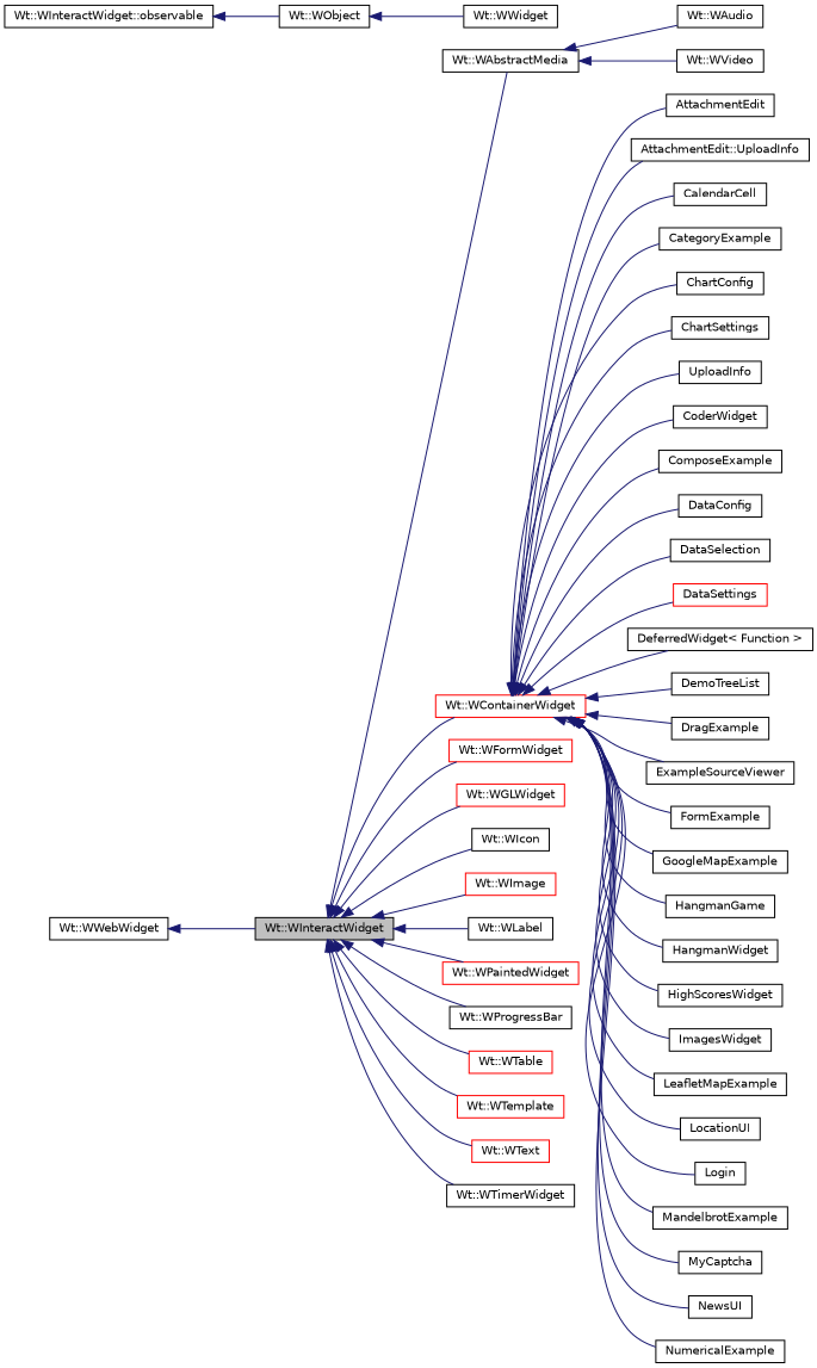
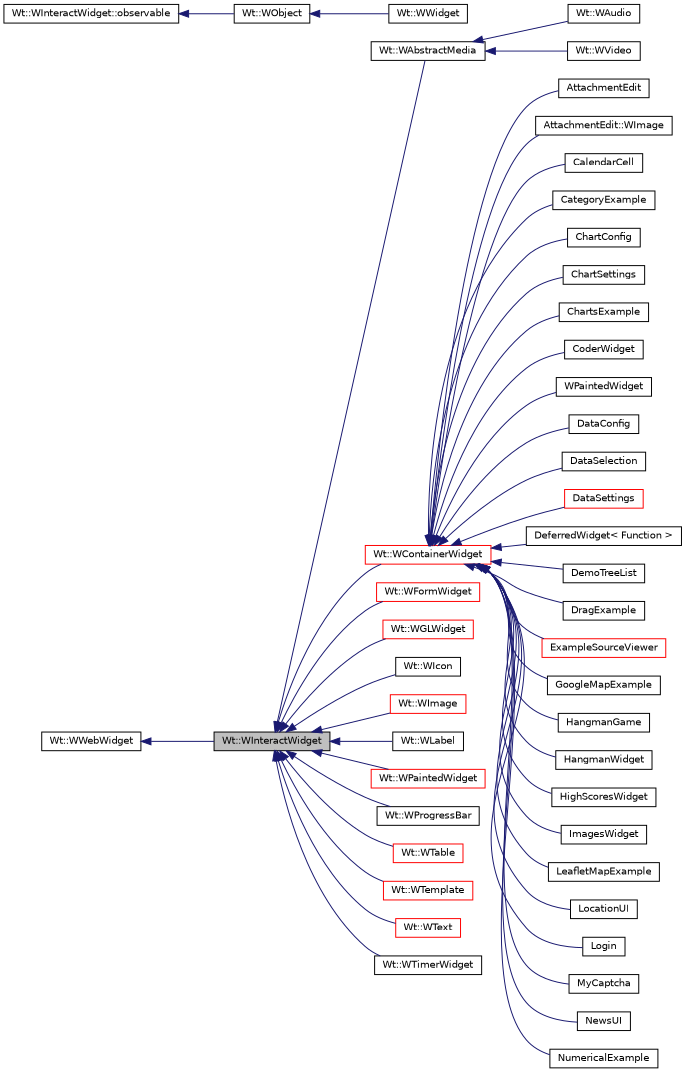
  digraph {
    rankdir=LR
    node [color=black fillcolor=white fontname=Helvetica fontsize=10 shape=record style=filled]
    edge [color=midnightblue dir=back fontname=Helvetica fontsize=10 labelfontname=Helvetica labelfontsize=10 style=solid]
    n1 [fillcolor=grey75 fontcolor=black height=0.2 label="Wt::WInteractWidget" width=0.4]
    n2 [height=0.2 label="Wt::WAbstractMedia" width=0.4]
    n3 [color=red height=0.2 label="Wt::WContainerWidget" width=0.4]
    n4 [color=red height=0.2 label="Wt::WFormWidget" width=0.4]
    n5 [color=red height=0.2 label="Wt::WGLWidget" width=0.4]
    n6 [height=0.2 label="Wt::WIcon" width=0.4]
    n7 [color=red height=0.2 label="Wt::WImage" width=0.4]
    n8 [height=0.2 label="Wt::WLabel" width=0.4]
    n9 [color=red height=0.2 label="Wt::WPaintedWidget" width=0.4]
    n10 [height=0.2 label="Wt::WProgressBar" width=0.4]
    n11 [color=red height=0.2 label="Wt::WTable" width=0.4]
    n12 [color=red height=0.2 label="Wt::WTemplate" width=0.4]
    n13 [color=red height=0.2 label="Wt::WText" width=0.4]
    n14 [height=0.2 label="Wt::WTimerWidget" width=0.4]
    n15 [height=0.2 label="Wt::WAudio" width=0.4]
    n16 [height=0.2 label="Wt::WVideo" width=0.4]
    n17 [height=0.2 label=AttachmentEdit width=0.4]
-   n18 [height=0.2 label="AttachmentEdit::UploadInfo" width=0.4]
+   n18 [height=0.2 label="AttachmentEdit::WImage" width=0.4]
    n19 [height=0.2 label=CalendarCell width=0.4]
    n20 [height=0.2 label=CategoryExample width=0.4]
    n21 [height=0.2 label=ChartConfig width=0.4]
    n22 [height=0.2 label=ChartSettings width=0.4]
-   n23 [height=0.2 label=UploadInfo width=0.4]
+   n23 [height=0.2 label=ChartsExample width=0.4]
    n24 [height=0.2 label=CoderWidget width=0.4]
-   n25 [height=0.2 label=ComposeExample width=0.4]
+   n25 [height=0.2 label=WPaintedWidget width=0.4]
    n26 [height=0.2 label=DataConfig width=0.4]
    n27 [height=0.2 label=DataSelection width=0.4]
    n28 [color=red height=0.2 label=DataSettings width=0.4]
    n29 [height=0.2 label="DeferredWidget\< Function \>" width=0.4]
    n30 [height=0.2 label=DemoTreeList width=0.4]
    n31 [height=0.2 label=DragExample width=0.4]
-   n32 [height=0.2 label=ExampleSourceViewer width=0.4]
-   n33 [height=0.2 label=FormExample width=0.4]
+   n32 [color=red height=0.2 label=ExampleSourceViewer width=0.4]
    n34 [height=0.2 label=GoogleMapExample width=0.4]
    n35 [height=0.2 label=HangmanGame width=0.4]
    n36 [height=0.2 label=HangmanWidget width=0.4]
    n37 [height=0.2 label=HighScoresWidget width=0.4]
    n38 [height=0.2 label=ImagesWidget width=0.4]
    n39 [height=0.2 label=LeafletMapExample width=0.4]
    n40 [height=0.2 label=LocationUI width=0.4]
    n41 [height=0.2 label=Login width=0.4]
-   n42 [height=0.2 label=MandelbrotExample width=0.4]
    n43 [height=0.2 label=MyCaptcha width=0.4]
    n44 [height=0.2 label=NewsUI width=0.4]
    n45 [height=0.2 label=NumericalExample width=0.4]
    n46 [height=0.2 label="Wt::WWebWidget" width=0.4]
    n47 [height=0.2 label="Wt::WWidget" width=0.4]
    n48 [height=0.2 label="Wt::WObject" width=0.4]
    n49 [height=0.2 label="Wt::WInteractWidget::observable" width=0.4]
    n1 -> n2
    n1 -> n3
    n1 -> n4
    n1 -> n5
    n1 -> n6
    n1 -> n7
    n1 -> n8
    n1 -> n9
    n1 -> n10
    n1 -> n11
    n1 -> n12
    n1 -> n13
    n1 -> n14
    n2 -> n15
    n2 -> n16
    n3 -> n17
    n3 -> n18
    n3 -> n19
    n3 -> n20
    n3 -> n21
    n3 -> n22
    n3 -> n23
    n3 -> n24
    n3 -> n25
    n3 -> n26
    n3 -> n27
    n3 -> n28
    n3 -> n29
    n3 -> n30
    n3 -> n31
    n3 -> n32
-   n3 -> n33
    n3 -> n34
    n3 -> n35
    n3 -> n36
    n3 -> n37
    n3 -> n38
    n3 -> n39
    n3 -> n40
    n3 -> n41
-   n3 -> n42
    n3 -> n43
    n3 -> n44
    n3 -> n45
    n46 -> n1
    n48 -> n47
    n49 -> n48
  }
